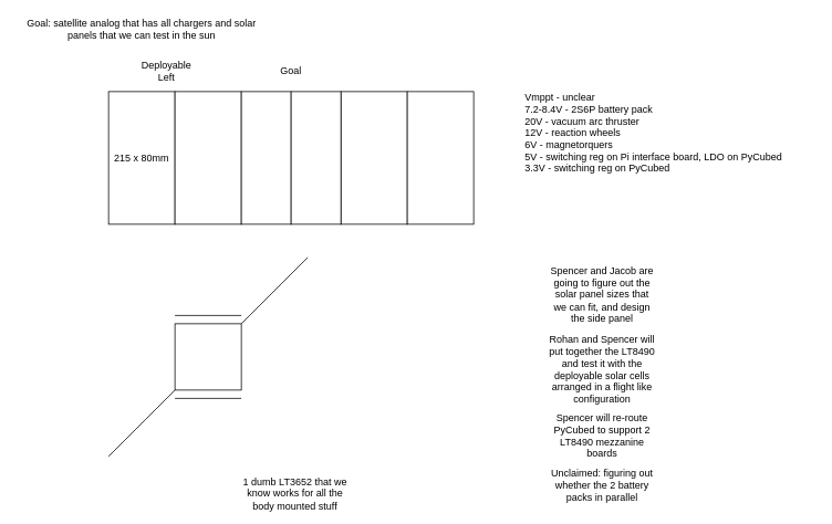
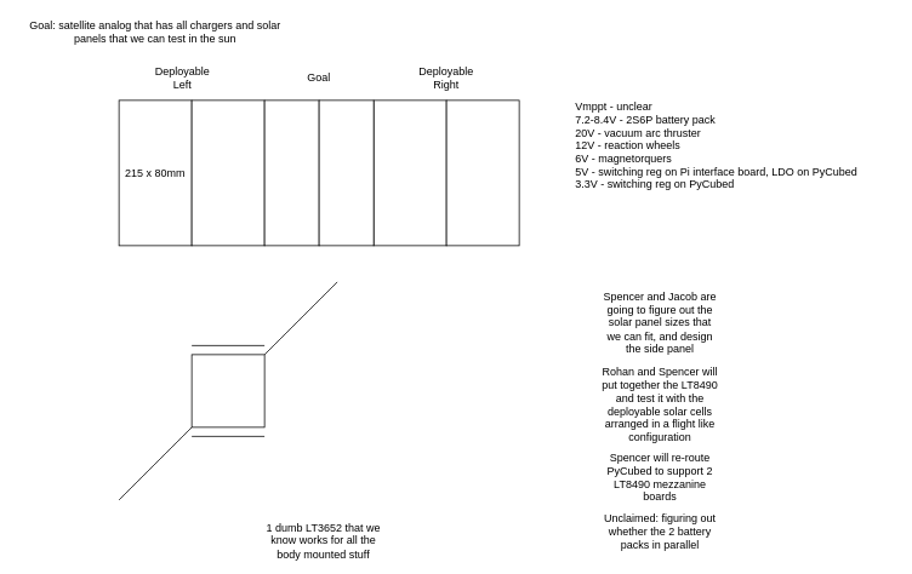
  <mxCell id="0" />
  <mxCell id="1" parent="0" />
  <mxCell id="2" value="" style="rounded=0;whiteSpace=wrap;html=1;" parent="1" vertex="1"><mxGeometry x="130" y="110" width="80" height="160" as="geometry" /></mxCell>
  <mxCell id="3" value="" style="rounded=0;whiteSpace=wrap;html=1;" parent="1" vertex="1"><mxGeometry x="210" y="110" width="80" height="160" as="geometry" /></mxCell>
  <mxCell id="4" value="" style="rounded=0;whiteSpace=wrap;html=1;" parent="1" vertex="1"><mxGeometry x="410" y="110" width="80" height="160" as="geometry" /></mxCell>
  <mxCell id="5" value="" style="rounded=0;whiteSpace=wrap;html=1;" parent="1" vertex="1"><mxGeometry x="490" y="110" width="80" height="160" as="geometry" /></mxCell>
  <mxCell id="6" value="" style="rounded=0;whiteSpace=wrap;html=1;" parent="1" vertex="1"><mxGeometry x="290" y="110" width="60" height="160" as="geometry" /></mxCell>
  <mxCell id="7" value="" style="rounded=0;whiteSpace=wrap;html=1;" parent="1" vertex="1"><mxGeometry x="350" y="110" width="60" height="160" as="geometry" /></mxCell>
  <mxCell id="8" value="Deployable Left" style="text;html=1;strokeColor=none;fillColor=none;align=center;verticalAlign=middle;whiteSpace=wrap;rounded=0;" parent="1" vertex="1"><mxGeometry x="170" y="70" width="60" height="30" as="geometry" /></mxCell>
+ <mxCell id="9" value="Deployable Right" style="text;html=1;strokeColor=none;fillColor=none;align=center;verticalAlign=middle;whiteSpace=wrap;rounded=0;" parent="1" vertex="1"><mxGeometry x="460" y="70" width="60" height="30" as="geometry" /></mxCell>
  <mxCell id="10" value="Goal" style="text;html=1;strokeColor=none;fillColor=none;align=center;verticalAlign=middle;whiteSpace=wrap;rounded=0;" parent="1" vertex="1"><mxGeometry x="320" y="70" width="60" height="30" as="geometry" /></mxCell>
  <mxCell id="11" value="" style="rounded=0;whiteSpace=wrap;html=1;" parent="1" vertex="1"><mxGeometry x="210" y="390" width="80" height="80" as="geometry" /></mxCell>
  <mxCell id="12" value="" style="endArrow=none;html=1;rounded=0;" parent="1" edge="1"><mxGeometry width="50" height="50" relative="1" as="geometry"><mxPoint x="130" y="550" as="sourcePoint" /><mxPoint x="210" y="470" as="targetPoint" /></mxGeometry></mxCell>
  <mxCell id="13" value="" style="endArrow=none;html=1;rounded=0;" parent="1" edge="1"><mxGeometry width="50" height="50" relative="1" as="geometry"><mxPoint x="290" y="390" as="sourcePoint" /><mxPoint x="370" y="310" as="targetPoint" /></mxGeometry></mxCell>
  <mxCell id="14" value="Vmppt - unclear&lt;br&gt;7.2-8.4V - 2S6P battery pack&lt;br&gt;20V - vacuum arc thruster&lt;br&gt;12V - reaction wheels&lt;br&gt;6V - magnetorquers&lt;br&gt;5V - switching reg on Pi interface board, LDO on PyCubed&lt;br&gt;3.3V - switching reg on PyCubed" style="text;html=1;strokeColor=none;fillColor=none;align=left;verticalAlign=middle;whiteSpace=wrap;rounded=0;" parent="1" vertex="1"><mxGeometry x="630" y="110" width="350" height="100" as="geometry" /></mxCell>
  <mxCell id="15" value="215 x 80mm" style="text;html=1;strokeColor=none;fillColor=none;align=center;verticalAlign=middle;whiteSpace=wrap;rounded=0;" parent="1" vertex="1"><mxGeometry x="135" y="175" width="70" height="30" as="geometry" /></mxCell>
  <mxCell id="16" value="1 dumb LT3652 that we know works for all the body mounted stuff" style="text;html=1;strokeColor=none;fillColor=none;align=center;verticalAlign=middle;whiteSpace=wrap;rounded=0;" parent="1" vertex="1"><mxGeometry x="290" y="580" width="130" height="30" as="geometry" /></mxCell>
  <mxCell id="17" value="" style="endArrow=none;html=1;rounded=0;" parent="1" edge="1"><mxGeometry width="50" height="50" relative="1" as="geometry"><mxPoint x="210" y="380" as="sourcePoint" /><mxPoint x="290" y="380" as="targetPoint" /></mxGeometry></mxCell>
  <mxCell id="18" value="" style="endArrow=none;html=1;rounded=0;" parent="1" edge="1"><mxGeometry width="50" height="50" relative="1" as="geometry"><mxPoint x="210" y="480" as="sourcePoint" /><mxPoint x="290" y="480" as="targetPoint" /></mxGeometry></mxCell>
  <mxCell id="19" value="Spencer and Jacob are going to figure out the solar panel sizes that we can fit, and design the side panel" style="text;html=1;strokeColor=none;fillColor=none;align=center;verticalAlign=middle;whiteSpace=wrap;rounded=0;" parent="1" vertex="1"><mxGeometry x="660" y="340" width="130" height="30" as="geometry" /></mxCell>
  <mxCell id="20" value="Rohan and Spencer will put together the LT8490 and test it with the deployable solar cells arranged in a flight like configuration" style="text;html=1;strokeColor=none;fillColor=none;align=center;verticalAlign=middle;whiteSpace=wrap;rounded=0;" parent="1" vertex="1"><mxGeometry x="660" y="430" width="130" height="30" as="geometry" /></mxCell>
  <mxCell id="21" value="Unclaimed: figuring out whether the 2 battery packs in parallel" style="text;html=1;strokeColor=none;fillColor=none;align=center;verticalAlign=middle;whiteSpace=wrap;rounded=0;" parent="1" vertex="1"><mxGeometry x="660" y="570" width="130" height="30" as="geometry" /></mxCell>
  <mxCell id="22" value="Goal: satellite analog that has all chargers and solar panels that we can test in the sun" style="text;html=1;strokeColor=none;fillColor=none;align=center;verticalAlign=middle;whiteSpace=wrap;rounded=0;" parent="1" vertex="1"><mxGeometry x="20" y="20" width="300" height="30" as="geometry" /></mxCell>
  <mxCell id="23" value="Spencer will re-route PyCubed to support 2 LT8490 mezzanine boards" style="text;html=1;strokeColor=none;fillColor=none;align=center;verticalAlign=middle;whiteSpace=wrap;rounded=0;" vertex="1" parent="1"><mxGeometry x="660" y="510" width="130" height="30" as="geometry" /></mxCell>
